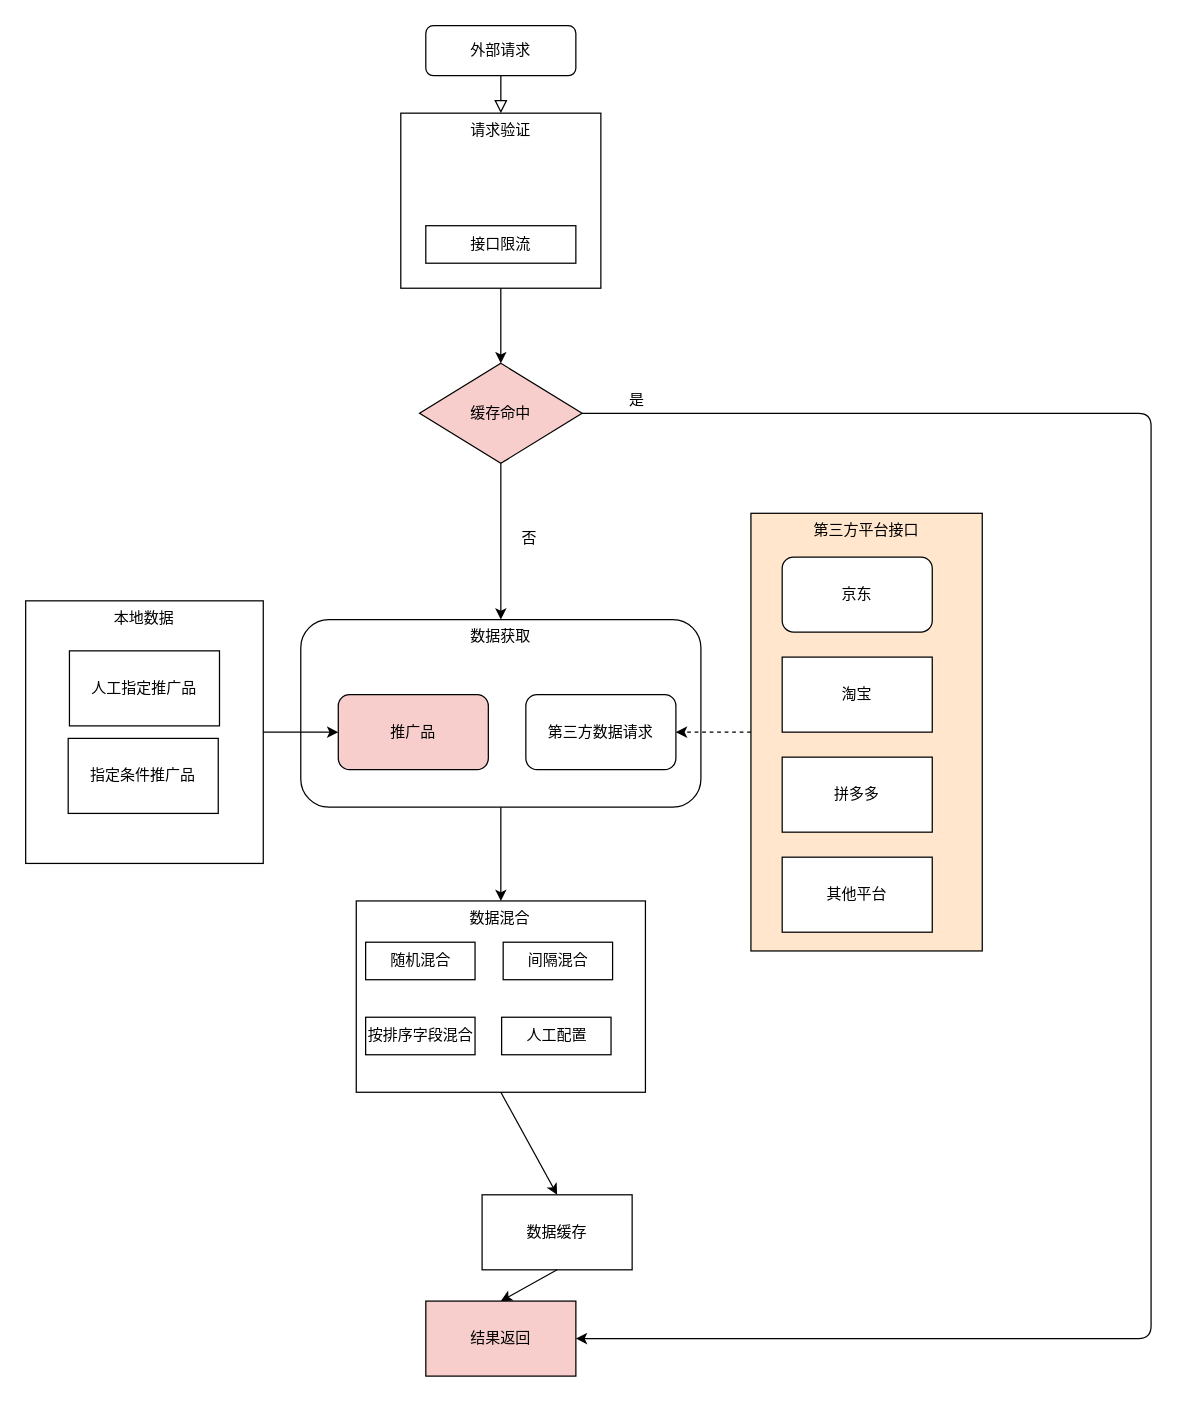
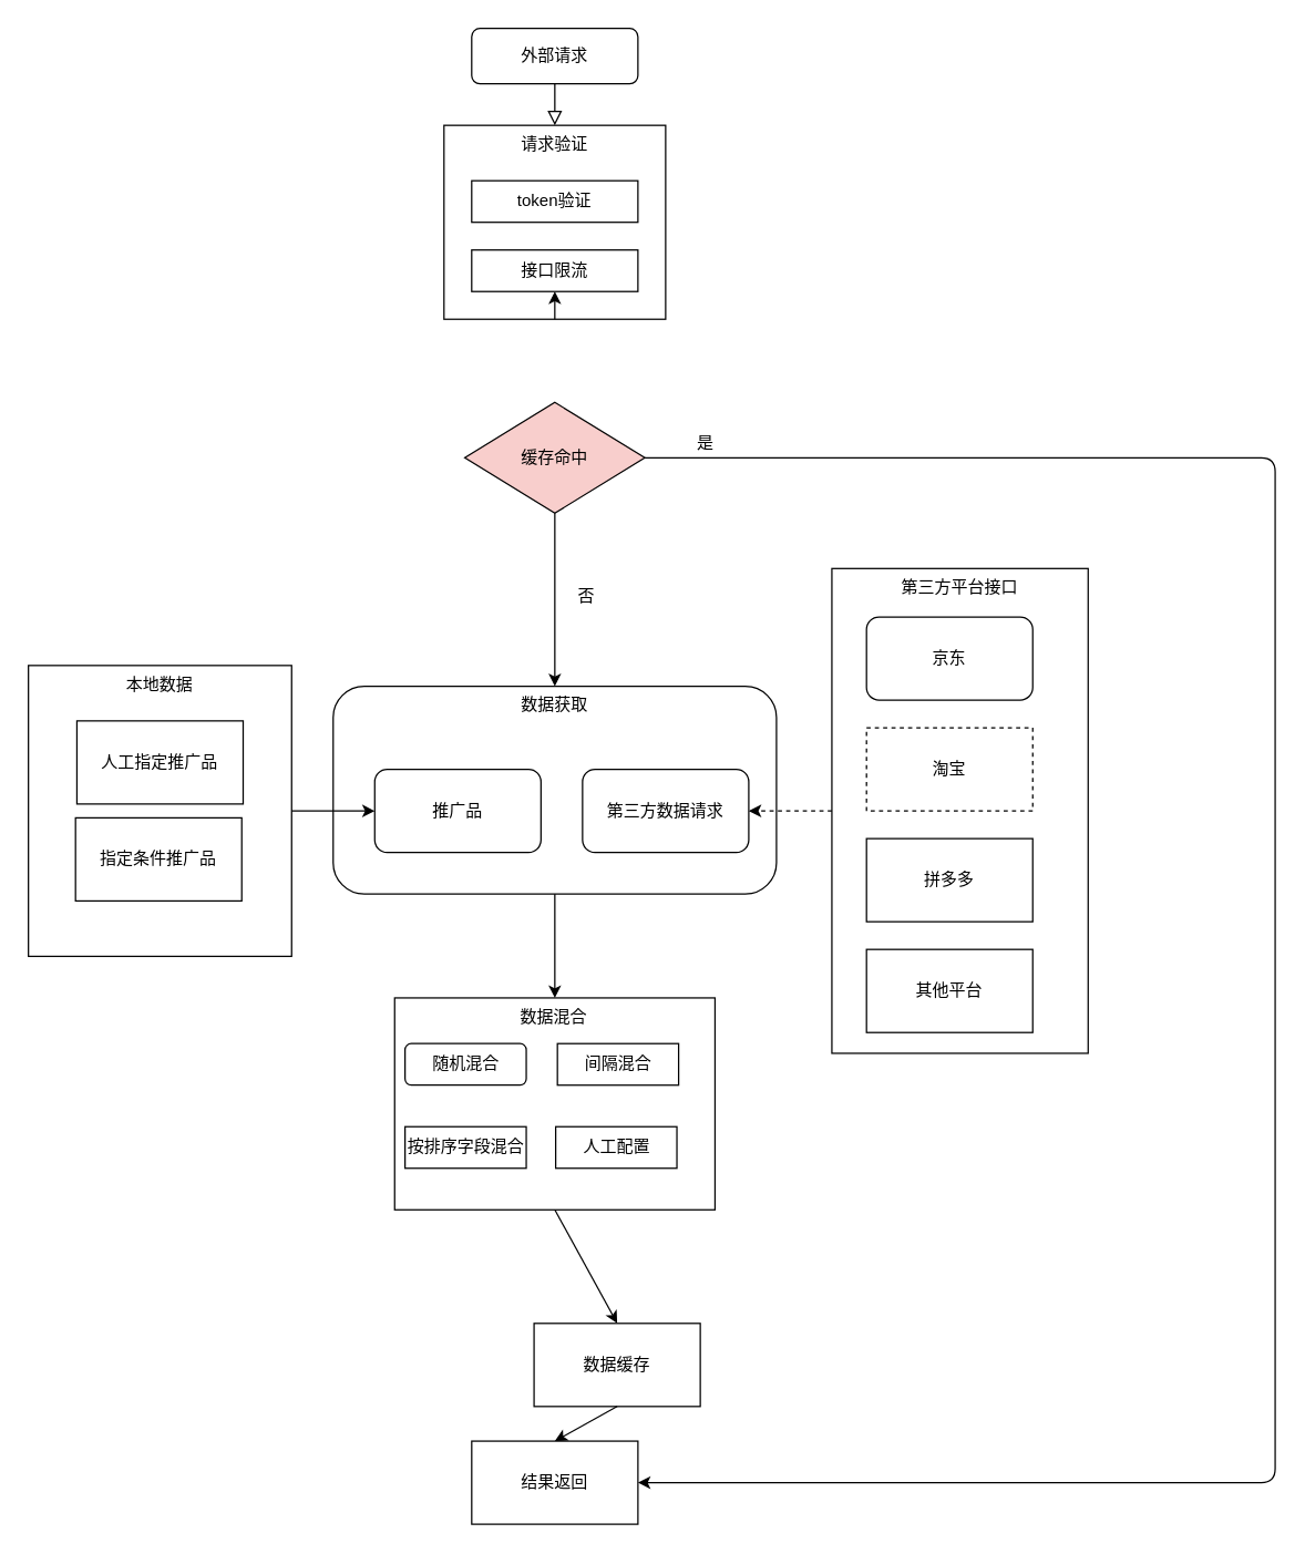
  <mxCell id="0" />
  <mxCell id="1" parent="0" />
  <mxCell id="2" value="本地数据" style="rounded=0;whiteSpace=wrap;html=1;verticalAlign=top;" parent="1" vertex="1"><mxGeometry x="20" y="480" width="190" height="210" as="geometry" /></mxCell>
  <mxCell id="3" value="数据获取" style="rounded=1;whiteSpace=wrap;html=1;verticalAlign=top;" parent="1" vertex="1"><mxGeometry x="240" y="495" width="320" height="150" as="geometry" /></mxCell>
- <mxCell id="4" value="第三方平台接口" style="rounded=0;whiteSpace=wrap;html=1;verticalAlign=top;fillColor=#ffe6cc;" parent="1" vertex="1"><mxGeometry x="600" y="410" width="185" height="350" as="geometry" /></mxCell>
+ <mxCell id="4" value="第三方平台接口" style="rounded=0;whiteSpace=wrap;html=1;verticalAlign=top;" parent="1" vertex="1"><mxGeometry x="600" y="410" width="185" height="350" as="geometry" /></mxCell>
  <mxCell id="5" value="" style="rounded=0;html=1;jettySize=auto;orthogonalLoop=1;fontSize=11;endArrow=block;endFill=0;endSize=8;strokeWidth=1;shadow=0;labelBackgroundColor=none;edgeStyle=orthogonalEdgeStyle;entryX=0.5;entryY=0;entryDx=0;entryDy=0;" parent="1" source="6" target="7" edge="1"><mxGeometry relative="1" as="geometry"><mxPoint x="399.99" y="170" as="targetPoint" /></mxGeometry></mxCell>
  <mxCell id="6" value="外部请求" style="rounded=1;whiteSpace=wrap;html=1;fontSize=12;glass=0;strokeWidth=1;shadow=0;" parent="1" vertex="1"><mxGeometry x="339.99" y="20" width="120" height="40" as="geometry" /></mxCell>
  <mxCell id="7" value="请求验证" style="rounded=0;whiteSpace=wrap;html=1;verticalAlign=top;" parent="1" vertex="1"><mxGeometry x="319.99" y="90" width="160" height="140" as="geometry" /></mxCell>
  <mxCell id="8" value="第三方数据请求" style="rounded=1;whiteSpace=wrap;html=1;" parent="1" vertex="1"><mxGeometry x="420" y="555" width="120" height="60" as="geometry" /></mxCell>
- <mxCell id="9" value="淘宝" style="rounded=0;whiteSpace=wrap;html=1;" parent="1" vertex="1"><mxGeometry x="625" y="525" width="120" height="60" as="geometry" /></mxCell>
+ <mxCell id="9" value="淘宝" style="rounded=0;whiteSpace=wrap;html=1;dashed=1;" parent="1" vertex="1"><mxGeometry x="625" y="525" width="120" height="60" as="geometry" /></mxCell>
  <mxCell id="10" value="京东" style="rounded=1;whiteSpace=wrap;html=1;" parent="1" vertex="1"><mxGeometry x="625" y="445" width="120" height="60" as="geometry" /></mxCell>
  <mxCell id="11" value="拼多多&lt;span style=&quot;color: rgba(0 , 0 , 0 , 0) ; font-family: monospace ; font-size: 0px&quot;&gt;%3CmxGraphModel%3E%3Croot%3E%3CmxCell%20id%3D%220%22%2F%3E%3CmxCell%20id%3D%221%22%20parent%3D%220%22%2F%3E%3CmxCell%20id%3D%222%22%20value%3D%22%E6%B7%98%E5%AE%9D%22%20style%3D%22rounded%3D0%3BwhiteSpace%3Dwrap%3Bhtml%3D1%3B%22%20vertex%3D%221%22%20parent%3D%221%22%3E%3CmxGeometry%20x%3D%22350%22%20y%3D%22360%22%20width%3D%22120%22%20height%3D%2260%22%20as%3D%22geometry%22%2F%3E%3C%2FmxCell%3E%3C%2Froot%3E%3C%2FmxGraphModel%3E&lt;/span&gt;&lt;span style=&quot;color: rgba(0 , 0 , 0 , 0) ; font-family: monospace ; font-size: 0px&quot;&gt;%3CmxGraphModel%3E%3Croot%3E%3CmxCell%20id%3D%220%22%2F%3E%3CmxCell%20id%3D%221%22%20parent%3D%220%22%2F%3E%3CmxCell%20id%3D%222%22%20value%3D%22%E6%B7%98%E5%AE%9D%22%20style%3D%22rounded%3D0%3BwhiteSpace%3Dwrap%3Bhtml%3D1%3B%22%20vertex%3D%221%22%20parent%3D%221%22%3E%3CmxGeometry%20x%3D%22350%22%20y%3D%22360%22%20width%3D%22120%22%20height%3D%2260%22%20as%3D%22geometry%22%2F%3E%3C%2FmxCell%3E%3C%2Froot%3E%3C%2FmxGraphModel%3E&lt;/span&gt;" style="rounded=0;whiteSpace=wrap;html=1;" parent="1" vertex="1"><mxGeometry x="625" y="605" width="120" height="60" as="geometry" /></mxCell>
  <mxCell id="12" value="其他平台" style="rounded=0;whiteSpace=wrap;html=1;" parent="1" vertex="1"><mxGeometry x="625" y="685" width="120" height="60" as="geometry" /></mxCell>
- <mxCell id="13" value="推广品" style="rounded=1;whiteSpace=wrap;html=1;verticalAlign=middle;fillColor=#f8cecc;" parent="1" vertex="1"><mxGeometry x="270" y="555" width="120" height="60" as="geometry" /></mxCell>
- <mxCell id="14" value="" style="endArrow=classic;html=1;entryX=0.5;entryY=0;entryDx=0;entryDy=0;exitX=0.5;exitY=1;exitDx=0;exitDy=0;" parent="1" source="7" edge="1" target="23"><mxGeometry width="50" height="50" relative="1" as="geometry"><mxPoint x="380" y="260" as="sourcePoint" /><mxPoint x="402.5" y="420" as="targetPoint" /></mxGeometry></mxCell>
+ <mxCell id="13" value="推广品" style="rounded=1;whiteSpace=wrap;html=1;verticalAlign=middle;" parent="1" vertex="1"><mxGeometry x="270" y="555" width="120" height="60" as="geometry" /></mxCell>
+ <mxCell id="14" value="" style="endArrow=classic;html=1;exitX=0.5;exitY=1;exitDx=0;exitDy=0;" parent="1" source="7" edge="1" target="22"><mxGeometry width="50" height="50" relative="1" as="geometry"><mxPoint x="380" y="260" as="sourcePoint" /><mxPoint x="402.5" y="420" as="targetPoint" /></mxGeometry></mxCell>
  <mxCell id="15" value="" style="endArrow=classic;html=1;exitX=0;exitY=0.5;exitDx=0;exitDy=0;entryX=1;entryY=0.5;entryDx=0;entryDy=0;dashed=1;" parent="1" source="4" target="8" edge="1"><mxGeometry width="50" height="50" relative="1" as="geometry"><mxPoint x="570" y="635" as="sourcePoint" /><mxPoint x="620" y="585" as="targetPoint" /></mxGeometry></mxCell>
  <mxCell id="16" value="人工指定推广品" style="rounded=0;whiteSpace=wrap;html=1;verticalAlign=middle;" parent="1" vertex="1"><mxGeometry x="55" y="520" width="120" height="60" as="geometry" /></mxCell>
  <mxCell id="17" value="指定条件推广品" style="rounded=0;whiteSpace=wrap;html=1;verticalAlign=middle;" parent="1" vertex="1"><mxGeometry x="54" y="590" width="120" height="60" as="geometry" /></mxCell>
  <mxCell id="18" value="" style="endArrow=classic;html=1;entryX=0;entryY=0.5;entryDx=0;entryDy=0;exitX=1;exitY=0.5;exitDx=0;exitDy=0;" parent="1" source="2" target="13" edge="1"><mxGeometry width="50" height="50" relative="1" as="geometry"><mxPoint x="200" y="595" as="sourcePoint" /><mxPoint x="250" y="545" as="targetPoint" /></mxGeometry></mxCell>
  <mxCell id="19" value="数据混合" style="rounded=0;whiteSpace=wrap;html=1;verticalAlign=top;" parent="1" vertex="1"><mxGeometry x="284.38" y="720" width="231.25" height="153" as="geometry" /></mxCell>
  <mxCell id="20" value="" style="endArrow=classic;html=1;exitX=0.5;exitY=1;exitDx=0;exitDy=0;entryX=0.5;entryY=0;entryDx=0;entryDy=0;" parent="1" source="3" target="19" edge="1"><mxGeometry width="50" height="50" relative="1" as="geometry"><mxPoint x="399.5" y="650" as="sourcePoint" /><mxPoint x="400" y="685" as="targetPoint" /></mxGeometry></mxCell>
+ <mxCell id="21" value="token验证" style="rounded=0;whiteSpace=wrap;html=1;verticalAlign=middle;" parent="1" vertex="1"><mxGeometry x="339.99" y="130" width="120" height="30" as="geometry" /></mxCell>
  <mxCell id="22" value="接口限流" style="rounded=0;whiteSpace=wrap;html=1;verticalAlign=middle;" parent="1" vertex="1"><mxGeometry x="339.99" y="180" width="120" height="30" as="geometry" /></mxCell>
  <mxCell id="23" value="缓存命中" style="rhombus;whiteSpace=wrap;html=1;fillColor=#f8cecc;" vertex="1" parent="1"><mxGeometry x="335" y="290" width="130" height="80" as="geometry" /></mxCell>
  <mxCell id="24" value="" style="endArrow=classic;html=1;exitX=0.5;exitY=1;exitDx=0;exitDy=0;entryX=0.5;entryY=0;entryDx=0;entryDy=0;" edge="1" parent="1" source="23" target="3"><mxGeometry width="50" height="50" relative="1" as="geometry"><mxPoint x="472.5" y="680" as="sourcePoint" /><mxPoint x="522.5" y="630" as="targetPoint" /></mxGeometry></mxCell>
  <mxCell id="25" value="否" style="text;html=1;strokeColor=none;fillColor=none;align=center;verticalAlign=middle;whiteSpace=wrap;rounded=0;" vertex="1" parent="1"><mxGeometry x="402.5" y="420" width="40" height="20" as="geometry" /></mxCell>
  <mxCell id="26" value="" style="rounded=0;whiteSpace=wrap;html=1;verticalAlign=top;" vertex="1" parent="1"><mxGeometry x="572.5" y="890" width="85" as="geometry" /></mxCell>
- <mxCell id="27" value="随机混合" style="rounded=0;whiteSpace=wrap;html=1;verticalAlign=middle;" vertex="1" parent="1"><mxGeometry x="291.87" y="753" width="87.5" height="30" as="geometry" /></mxCell>
+ <mxCell id="27" value="随机混合" style="whiteSpace=wrap;html=1;verticalAlign=middle;rounded=1;" vertex="1" parent="1"><mxGeometry x="291.87" y="753" width="87.5" height="30" as="geometry" /></mxCell>
  <mxCell id="28" value="间隔混合" style="rounded=0;whiteSpace=wrap;html=1;verticalAlign=middle;" vertex="1" parent="1"><mxGeometry x="401.87" y="753" width="87.5" height="30" as="geometry" /></mxCell>
  <mxCell id="29" value="按排序字段混合" style="rounded=0;whiteSpace=wrap;html=1;verticalAlign=middle;" vertex="1" parent="1"><mxGeometry x="291.87" y="813" width="87.5" height="30" as="geometry" /></mxCell>
  <mxCell id="30" value="人工配置" style="rounded=0;whiteSpace=wrap;html=1;verticalAlign=middle;" vertex="1" parent="1"><mxGeometry x="400.62" y="813" width="87.5" height="30" as="geometry" /></mxCell>
  <mxCell id="31" value="" style="endArrow=classic;html=1;exitX=0.5;exitY=1;exitDx=0;exitDy=0;entryX=0.5;entryY=0;entryDx=0;entryDy=0;" edge="1" parent="1" source="19" target="32"><mxGeometry width="50" height="50" relative="1" as="geometry"><mxPoint x="472.5" y="980" as="sourcePoint" /><mxPoint x="399.5" y="940" as="targetPoint" /></mxGeometry></mxCell>
  <mxCell id="32" value="数据缓存" style="rounded=0;whiteSpace=wrap;html=1;verticalAlign=middle;" vertex="1" parent="1"><mxGeometry x="385" y="955" width="120" height="60" as="geometry" /></mxCell>
- <mxCell id="33" value="结果返回" style="rounded=0;whiteSpace=wrap;html=1;verticalAlign=middle;fillColor=#f8cecc;" vertex="1" parent="1"><mxGeometry x="340" y="1040" width="120" height="60" as="geometry" /></mxCell>
+ <mxCell id="33" value="结果返回" style="rounded=0;whiteSpace=wrap;html=1;verticalAlign=middle;" vertex="1" parent="1"><mxGeometry x="340" y="1040" width="120" height="60" as="geometry" /></mxCell>
  <mxCell id="34" value="" style="endArrow=classic;html=1;exitX=0.5;exitY=1;exitDx=0;exitDy=0;entryX=0.5;entryY=0;entryDx=0;entryDy=0;" edge="1" parent="1" source="32" target="33"><mxGeometry width="50" height="50" relative="1" as="geometry"><mxPoint x="480" y="880" as="sourcePoint" /><mxPoint x="530" y="830" as="targetPoint" /></mxGeometry></mxCell>
  <mxCell id="35" value="" style="endArrow=classic;html=1;exitX=1;exitY=0.5;exitDx=0;exitDy=0;entryX=1;entryY=0.5;entryDx=0;entryDy=0;" edge="1" parent="1" source="23" target="33"><mxGeometry width="50" height="50" relative="1" as="geometry"><mxPoint x="480" y="280" as="sourcePoint" /><mxPoint x="920" y="1053" as="targetPoint" /><Array as="points"><mxPoint x="920" y="330" /><mxPoint x="920" y="1070" /></Array></mxGeometry></mxCell>
  <mxCell id="36" value="是" style="text;html=1;strokeColor=none;fillColor=none;align=center;verticalAlign=middle;whiteSpace=wrap;rounded=0;" vertex="1" parent="1"><mxGeometry x="489.37" y="310" width="40" height="20" as="geometry" /></mxCell>
